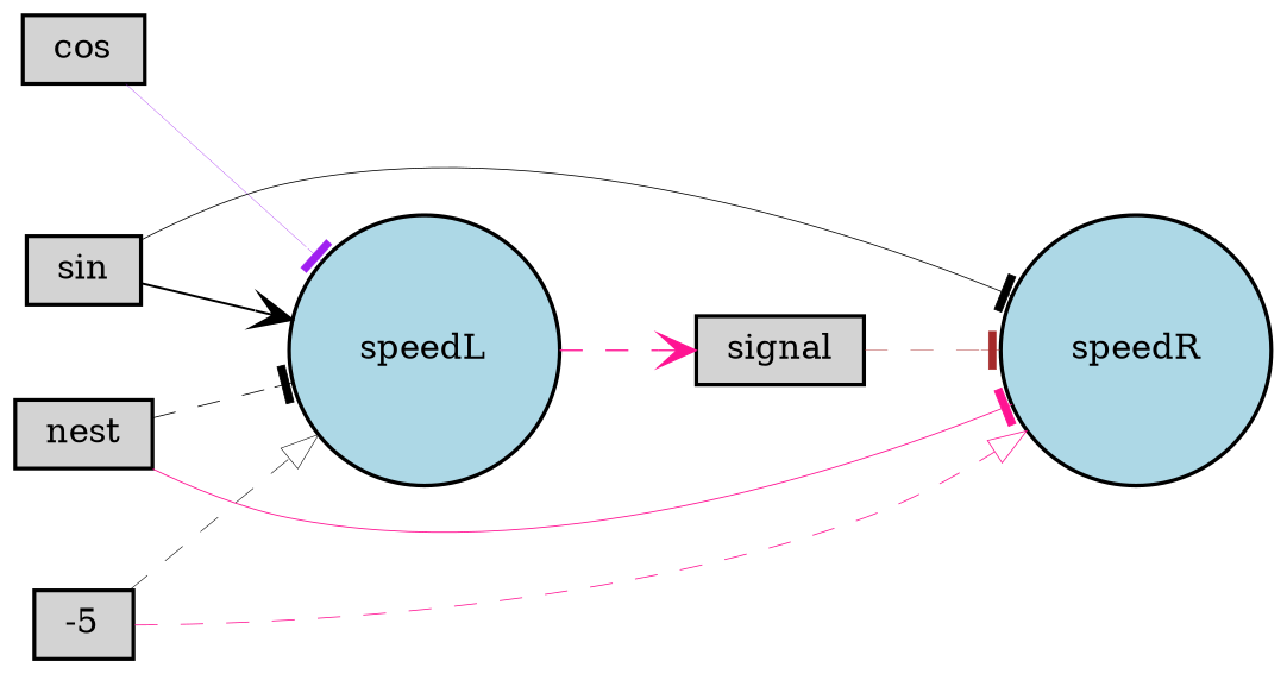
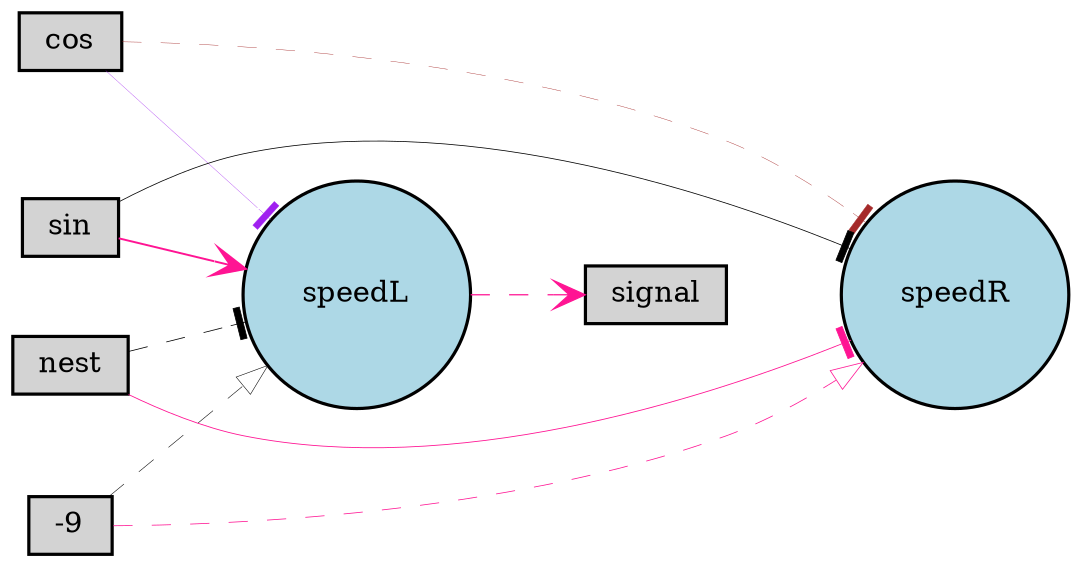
  digraph {
    rankdir=LR
    node [fillcolor=lightgray fontsize=9 shape=box style=filled]
    edge [arrowhead=tee color=black style=dashed]
    cos [height=0.2 width=0.2]
    speedL [fillcolor=lightblue height=0.2 shape=circle width=0.2]
    speedR [fillcolor=lightblue height=0.2 shape=circle width=0.2]
    signal [height=0.2 width=0.2]
    sin [height=0.2 width=0.2]
    nest [height=0.2 width=0.2]
-   -5 [height=0.2 width=0.2]
+   -5 [height=0.2 width=0.2 label=-9]
    cos -> speedL [color=purple penwidth=0.10310940383224425 style=solid]
-   signal -> speedR [color=brown penwidth=0.12655800207924245]
+   cos -> speedR [color=brown penwidth=0.12655800207924245]
    speedL -> signal [arrowhead=vee color=deeppink penwidth=0.3916478483967776]
-   sin -> speedL [arrowhead=vee penwidth=0.6043371141886457 style=bold]
+   sin -> speedL [arrowhead=vee color=deeppink penwidth=0.6043371141886457 style=bold]
    sin -> speedR [penwidth=0.24268435775419797 style=bold]
    nest -> speedL [penwidth=0.2403421713857383]
    nest -> speedR [color=deeppink penwidth=0.26651332796736416 style=solid]
    -5 -> speedL [arrowhead=onormal penwidth=0.16981921489223623]
    -5 -> speedR [arrowhead=onormal color=deeppink penwidth=0.24416353421591105]
  }
